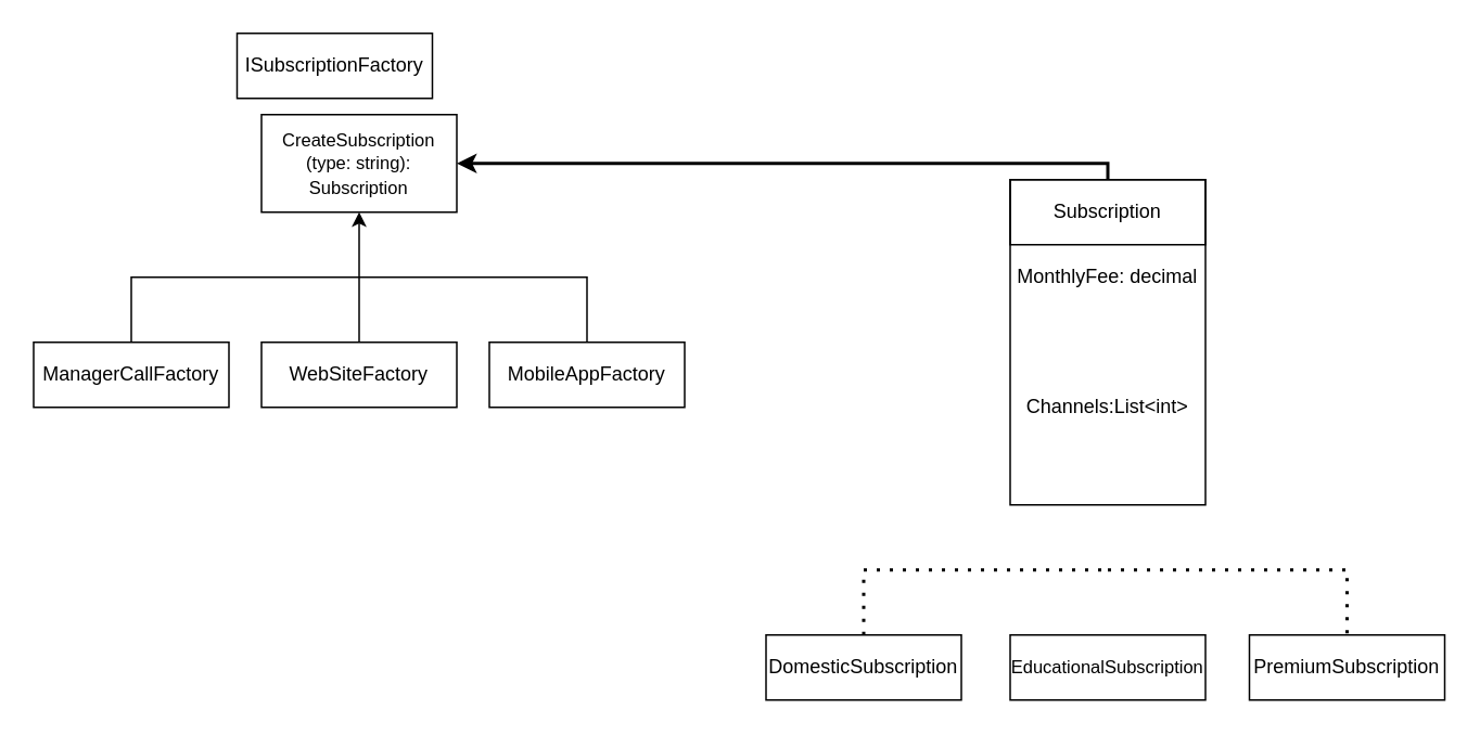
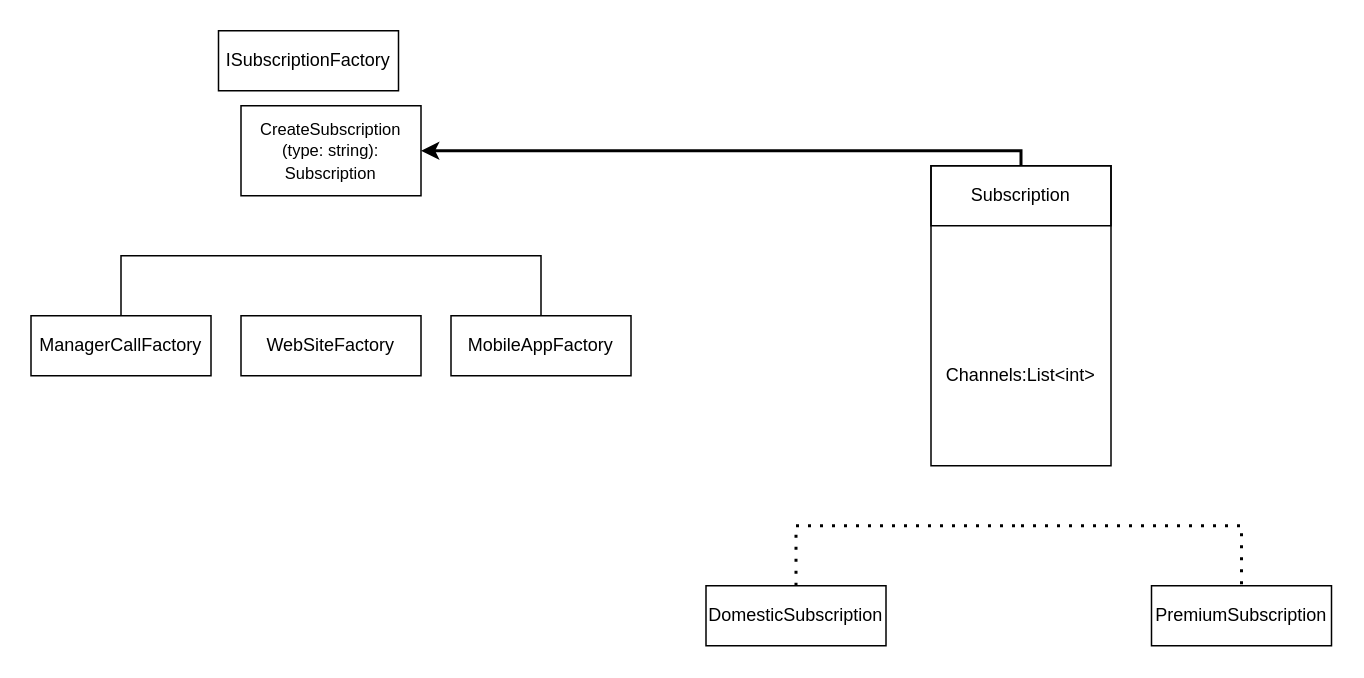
  <mxCell id="0" />
  <mxCell id="1" parent="0" />
  <mxCell id="2" value="" style="group" vertex="1" connectable="0" parent="1"><mxGeometry x="470" y="110" width="417" height="320" as="geometry" /></mxCell>
  <mxCell id="3" value="" style="group" vertex="1" connectable="0" parent="2"><mxGeometry y="280" width="417" height="40" as="geometry" /></mxCell>
  <mxCell id="4" value="" style="rounded=0;whiteSpace=wrap;html=1;fillColor=none;" vertex="1" parent="3"><mxGeometry width="120" height="40" as="geometry" /></mxCell>
- <mxCell id="5" value="&lt;font style=&quot;font-size: 11px;&quot;&gt;EducationalSubscription&lt;/font&gt;" style="rounded=0;whiteSpace=wrap;html=1;fillColor=none;" vertex="1" parent="3"><mxGeometry x="150" width="120" height="40" as="geometry" /></mxCell>
  <mxCell id="6" value="PremiumSubscription" style="rounded=0;whiteSpace=wrap;html=1;fillColor=none;" vertex="1" parent="3"><mxGeometry x="297" width="120" height="40" as="geometry" /></mxCell>
  <mxCell id="7" value="DomesticSubscription" style="text;html=1;align=center;verticalAlign=middle;whiteSpace=wrap;rounded=0;" vertex="1" parent="3"><mxGeometry width="120" height="40" as="geometry" /></mxCell>
  <mxCell id="8" value="" style="group" vertex="1" connectable="0" parent="2"><mxGeometry x="60" width="297" height="240" as="geometry" /></mxCell>
  <mxCell id="9" value="" style="group;" vertex="1" connectable="0" parent="8"><mxGeometry x="90" width="120" height="200" as="geometry" /></mxCell>
  <mxCell id="10" value="" style="rounded=0;whiteSpace=wrap;html=1;gradientColor=none;fillColor=none;" vertex="1" parent="9"><mxGeometry width="120" height="200" as="geometry" /></mxCell>
  <mxCell id="11" value="" style="rounded=0;whiteSpace=wrap;html=1;fillColor=none;" vertex="1" parent="9"><mxGeometry width="120" height="40" as="geometry" /></mxCell>
  <mxCell id="12" value="Subscription" style="text;html=1;align=center;verticalAlign=middle;whiteSpace=wrap;rounded=0;" vertex="1" parent="9"><mxGeometry width="120" height="40" as="geometry" /></mxCell>
- <mxCell id="13" value="MonthlyFee: decimal" style="text;html=1;align=center;verticalAlign=middle;whiteSpace=wrap;rounded=0;" vertex="1" parent="9"><mxGeometry y="40" width="120" height="40" as="geometry" /></mxCell>
  <mxCell id="14" value="Channels:List&amp;lt;int&amp;gt;" style="text;html=1;align=center;verticalAlign=middle;whiteSpace=wrap;rounded=0;" vertex="1" parent="9"><mxGeometry y="120" width="120" height="40" as="geometry" /></mxCell>
  <mxCell id="15" value="" style="endArrow=none;dashed=1;html=1;dashPattern=1 3;strokeWidth=2;rounded=0;entryX=0.5;entryY=0;entryDx=0;entryDy=0;" edge="1" parent="8" target="6"><mxGeometry width="50" height="50" relative="1" as="geometry"><mxPoint x="150" y="240" as="sourcePoint" /><mxPoint x="-100" y="50" as="targetPoint" /><Array as="points"><mxPoint x="297" y="240" /></Array></mxGeometry></mxCell>
  <mxCell id="16" value="" style="endArrow=none;dashed=1;html=1;dashPattern=1 3;strokeWidth=2;rounded=0;exitX=0.5;exitY=0;exitDx=0;exitDy=0;" edge="1" parent="8" source="7"><mxGeometry width="50" height="50" relative="1" as="geometry"><mxPoint x="-150" y="100" as="sourcePoint" /><mxPoint x="150" y="240" as="targetPoint" /><Array as="points"><mxPoint y="240" /></Array></mxGeometry></mxCell>
  <mxCell id="17" value="" style="rounded=0;whiteSpace=wrap;html=1;fillColor=none;" vertex="1" parent="1"><mxGeometry x="300" y="210" width="120" height="40" as="geometry" /></mxCell>
  <mxCell id="18" value="MobileAppFactory" style="text;html=1;align=center;verticalAlign=middle;whiteSpace=wrap;rounded=0;" vertex="1" parent="1"><mxGeometry x="300" y="210" width="120" height="40" as="geometry" /></mxCell>
  <mxCell id="19" value="" style="rounded=0;whiteSpace=wrap;html=1;fillColor=none;" vertex="1" parent="1"><mxGeometry x="160" y="210" width="120" height="40" as="geometry" /></mxCell>
  <mxCell id="20" value="WebSiteFactory" style="text;html=1;align=center;verticalAlign=middle;whiteSpace=wrap;rounded=0;" vertex="1" parent="1"><mxGeometry x="160" y="210" width="120" height="40" as="geometry" /></mxCell>
  <mxCell id="21" value="" style="rounded=0;whiteSpace=wrap;html=1;fillColor=none;" vertex="1" parent="1"><mxGeometry x="20" y="210" width="120" height="40" as="geometry" /></mxCell>
  <mxCell id="22" value="ManagerCallFactory" style="text;html=1;align=center;verticalAlign=middle;whiteSpace=wrap;rounded=0;" vertex="1" parent="1"><mxGeometry x="20" y="210" width="120" height="40" as="geometry" /></mxCell>
  <mxCell id="23" value="" style="endArrow=none;html=1;rounded=0;exitX=0.5;exitY=0;exitDx=0;exitDy=0;" edge="1" parent="1" source="22"><mxGeometry width="50" height="50" relative="1" as="geometry"><mxPoint y="100" as="sourcePoint" x="60" /><mxPoint x="220" y="170" as="targetPoint" /><Array as="points"><mxPoint x="80" y="170" /></Array></mxGeometry></mxCell>
  <mxCell id="24" value="" style="endArrow=none;html=1;rounded=0;entryX=0.5;entryY=0;entryDx=0;entryDy=0;" edge="1" parent="1" target="18"><mxGeometry width="50" height="50" relative="1" as="geometry"><mxPoint x="220" y="170" as="sourcePoint" /><mxPoint x="360" y="90" as="targetPoint" /><Array as="points"><mxPoint x="360" y="170" /></Array></mxGeometry></mxCell>
- <mxCell id="25" value="" style="endArrow=classic;html=1;rounded=0;exitX=0.5;exitY=0;exitDx=0;exitDy=0;entryX=0.5;entryY=1;entryDx=0;entryDy=0;" edge="1" parent="1" source="20" target="26"><mxGeometry width="50" height="50" relative="1" as="geometry"><mxPoint x="230" y="120" as="sourcePoint" /><mxPoint x="240" y="150" as="targetPoint" /></mxGeometry></mxCell>
  <mxCell id="26" value="&lt;font style=&quot;font-size: 11px;&quot;&gt;CreateSubscription&lt;/font&gt;&lt;div&gt;&lt;font style=&quot;font-size: 11px;&quot;&gt;(type: string): Subscription&lt;/font&gt;&lt;/div&gt;" style="rounded=0;whiteSpace=wrap;html=1;fillColor=none;" vertex="1" parent="1"><mxGeometry x="160" y="70" width="120" height="60" as="geometry" /></mxCell>
  <mxCell id="27" value="ISubscriptionFactory" style="rounded=0;whiteSpace=wrap;html=1;fillColor=none;" vertex="1" parent="1"><mxGeometry x="145" y="20" width="120" height="40" as="geometry" /></mxCell>
  <mxCell id="28" value="" style="endArrow=classic;html=1;rounded=0;entryX=1;entryY=0.5;entryDx=0;entryDy=0;exitX=0.5;exitY=0;exitDx=0;exitDy=0;dashed=0;strokeWidth=2;" edge="1" parent="1" source="12" target="26"><mxGeometry width="50" height="50" relative="1" as="geometry"><mxPoint x="380" y="240" as="sourcePoint" /><mxPoint x="430" y="190" as="targetPoint" /><Array as="points"><mxPoint x="680" y="100" /></Array></mxGeometry></mxCell>
